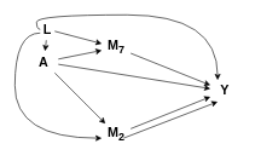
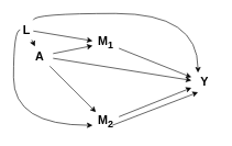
  <mxCell id="0" />
  <mxCell id="1" parent="0" />
- <mxCell id="2" value="&lt;font style=&quot;font-size: 18px&quot;&gt;&lt;b&gt;L&lt;/b&gt;&lt;/font&gt;" style="text;html=1;strokeColor=none;fillColor=none;align=center;verticalAlign=middle;whiteSpace=wrap;rounded=0;" parent="1" vertex="1"><mxGeometry x="55" y="25" width="20" height="30" as="geometry" /></mxCell>
+ <mxCell id="2" value="&lt;font style=&quot;font-size: 18px&quot;&gt;&lt;b&gt;L&lt;/b&gt;&lt;/font&gt;" style="text;html=1;strokeColor=none;fillColor=none;align=center;verticalAlign=middle;whiteSpace=wrap;rounded=0;" parent="1" vertex="1"><mxGeometry x="30" y="30" width="20" height="30" as="geometry" /></mxCell>
  <mxCell id="3" value="&lt;font style=&quot;font-size: 18px&quot;&gt;&lt;b&gt;A&lt;/b&gt;&lt;/font&gt;" style="text;html=1;strokeColor=none;fillColor=none;align=center;verticalAlign=middle;whiteSpace=wrap;rounded=0;" parent="1" vertex="1"><mxGeometry x="40" y="70" width="40" height="30" as="geometry" /></mxCell>
  <mxCell id="4" value="&lt;font style=&quot;font-size: 18px&quot;&gt;&lt;b&gt;Y&lt;/b&gt;&lt;/font&gt;" style="text;html=1;strokeColor=none;fillColor=none;align=center;verticalAlign=middle;whiteSpace=wrap;rounded=0;" parent="1" vertex="1"><mxGeometry x="290" y="110" width="40" height="30" as="geometry" /></mxCell>
  <mxCell id="5" value="" style="endArrow=classic;html=1;" parent="1" source="2" target="3" edge="1"><mxGeometry width="50" height="50" relative="1" as="geometry"><mxPoint x="-70" y="300" as="sourcePoint" /><mxPoint x="-20" y="250" as="targetPoint" /></mxGeometry></mxCell>
  <mxCell id="6" value="" style="endArrow=classic;html=1;" parent="1" source="3" target="4" edge="1"><mxGeometry width="50" height="50" relative="1" as="geometry"><mxPoint x="-40" y="135" as="sourcePoint" /><mxPoint x="50" y="135" as="targetPoint" /></mxGeometry></mxCell>
  <mxCell id="7" value="" style="endArrow=classic;html=1;" parent="1" source="3" target="16" edge="1"><mxGeometry width="50" height="50" relative="1" as="geometry"><mxPoint x="90" y="144.412" as="sourcePoint" /><mxPoint x="140" y="69" as="targetPoint" /></mxGeometry></mxCell>
  <mxCell id="8" value="" style="endArrow=classic;html=1;" parent="1" edge="1"><mxGeometry width="50" height="50" relative="1" as="geometry"><mxPoint x="170" y="190" as="sourcePoint" /><mxPoint x="300" y="139.848" as="targetPoint" /></mxGeometry></mxCell>
  <mxCell id="9" value="" style="endArrow=classic;html=1;" parent="1" source="16" target="4" edge="1"><mxGeometry width="50" height="50" relative="1" as="geometry"><mxPoint x="160" y="65.938" as="sourcePoint" /><mxPoint x="300" y="145" as="targetPoint" /></mxGeometry></mxCell>
  <mxCell id="10" value="" style="endArrow=classic;html=1;" parent="1" source="2" target="16" edge="1"><mxGeometry width="50" height="50" relative="1" as="geometry"><mxPoint x="-20" y="135" as="sourcePoint" /><mxPoint x="140" y="62.158" as="targetPoint" /></mxGeometry></mxCell>
  <mxCell id="11" value="" style="endArrow=classic;html=1;edgeStyle=orthogonalEdgeStyle;curved=1;" parent="1" source="2" target="4" edge="1"><mxGeometry width="50" height="50" relative="1" as="geometry"><mxPoint x="40" y="38.077" as="sourcePoint" /><mxPoint x="150" y="71.923" as="targetPoint" /><Array as="points"><mxPoint x="50" y="20" /><mxPoint x="300" y="20" /></Array></mxGeometry></mxCell>
  <mxCell id="12" value="&lt;font style=&quot;font-size: 18px&quot;&gt;&lt;b&gt;M&lt;sub&gt;2&lt;/sub&gt;&lt;/b&gt;&lt;/font&gt;" style="text;html=1;strokeColor=none;fillColor=none;align=center;verticalAlign=middle;whiteSpace=wrap;rounded=0;" parent="1" vertex="1"><mxGeometry x="140" y="170" width="40" height="30" as="geometry" /></mxCell>
  <mxCell id="13" value="" style="endArrow=classic;html=1;" parent="1" source="3" target="12" edge="1"><mxGeometry width="50" height="50" relative="1" as="geometry"><mxPoint x="90" y="121.667" as="sourcePoint" /><mxPoint x="150" y="81.667" as="targetPoint" /></mxGeometry></mxCell>
  <mxCell id="14" value="" style="endArrow=classic;html=1;" parent="1" source="12" target="4" edge="1"><mxGeometry width="50" height="50" relative="1" as="geometry"><mxPoint x="90" y="130.556" as="sourcePoint" /><mxPoint x="150" y="117.222" as="targetPoint" /></mxGeometry></mxCell>
  <mxCell id="15" value="" style="endArrow=classic;html=1;edgeStyle=orthogonalEdgeStyle;curved=1;" parent="1" source="2" target="12" edge="1"><mxGeometry width="50" height="50" relative="1" as="geometry"><mxPoint x="90" y="22.125" as="sourcePoint" /><mxPoint x="140" y="170" as="targetPoint" /><Array as="points"><mxPoint x="20" y="45" /><mxPoint x="20" y="190" /></Array></mxGeometry></mxCell>
- <mxCell id="16" value="&lt;font style=&quot;font-size: 18px&quot;&gt;&lt;b&gt;M&lt;sub&gt;7&lt;/sub&gt;&lt;/b&gt;&lt;/font&gt;" style="text;html=1;strokeColor=none;fillColor=none;align=center;verticalAlign=middle;whiteSpace=wrap;rounded=0;" vertex="1" parent="1"><mxGeometry x="140" y="50" width="40" height="30" as="geometry" /></mxCell>
+ <mxCell id="16" value="&lt;font style=&quot;font-size: 18px&quot;&gt;&lt;b&gt;M&lt;sub&gt;1&lt;/sub&gt;&lt;/b&gt;&lt;/font&gt;" style="text;html=1;strokeColor=none;fillColor=none;align=center;verticalAlign=middle;whiteSpace=wrap;rounded=0;" vertex="1" parent="1"><mxGeometry x="140" y="50" width="40" height="30" as="geometry" /></mxCell>
